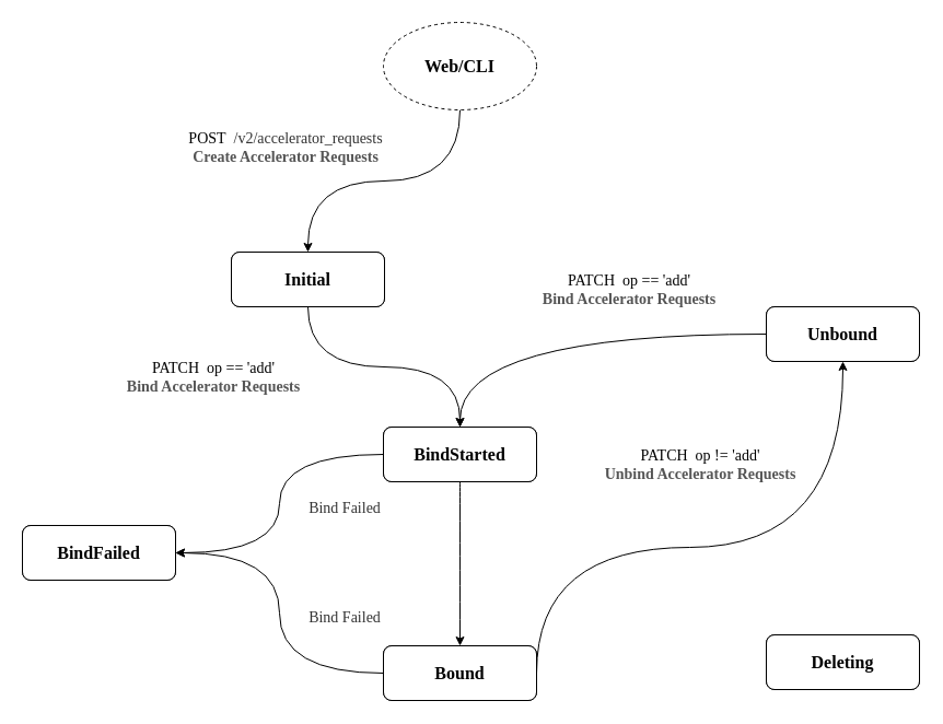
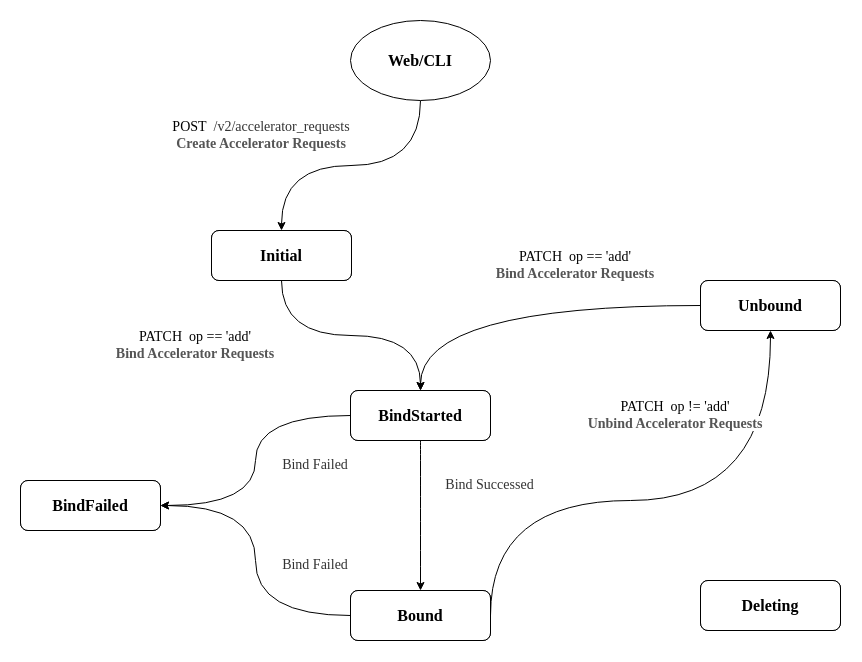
  <mxCell id="0" />
  <mxCell id="1" parent="0" />
  <mxCell id="2" style="edgeStyle=orthogonalEdgeStyle;rounded=0;orthogonalLoop=1;jettySize=auto;html=1;exitX=0.5;exitY=1;exitDx=0;exitDy=0;entryX=0.5;entryY=0;entryDx=0;entryDy=0;curved=1;fontSize=14;fontFamily=Comic Sans MS;strokeWidth=1;" edge="1" parent="1" source="3" target="6"><mxGeometry relative="1" as="geometry" /></mxCell>
  <mxCell id="3" value="&lt;font style=&quot;font-size: 16px;&quot;&gt;Initial&lt;/font&gt;" style="rounded=1;whiteSpace=wrap;html=1;fontSize=16;fontFamily=Comic Sans MS;strokeWidth=1;" parent="1" vertex="1"><mxGeometry x="211" y="230" width="140" height="50" as="geometry" /></mxCell>
  <mxCell id="4" style="edgeStyle=orthogonalEdgeStyle;rounded=0;orthogonalLoop=1;jettySize=auto;html=1;entryX=0.5;entryY=0;entryDx=0;entryDy=0;curved=1;fontSize=14;fontFamily=Comic Sans MS;strokeWidth=1;" edge="1" parent="1" source="6" target="13"><mxGeometry relative="1" as="geometry" /></mxCell>
  <mxCell id="5" style="edgeStyle=orthogonalEdgeStyle;curved=1;rounded=0;orthogonalLoop=1;jettySize=auto;html=1;exitX=0;exitY=0.5;exitDx=0;exitDy=0;entryX=1;entryY=0.5;entryDx=0;entryDy=0;fontFamily=Comic Sans MS;fontSize=14;strokeWidth=1;" edge="1" parent="1" source="6" target="9"><mxGeometry relative="1" as="geometry" /></mxCell>
  <mxCell id="6" value="&lt;font style=&quot;font-size: 16px;&quot;&gt;BindStarted&lt;/font&gt;" style="rounded=1;whiteSpace=wrap;html=1;fontSize=16;fontFamily=Comic Sans MS;strokeWidth=1;" parent="1" vertex="1"><mxGeometry x="350" y="390" width="140" height="50" as="geometry" /></mxCell>
  <mxCell id="7" style="edgeStyle=orthogonalEdgeStyle;curved=1;rounded=0;orthogonalLoop=1;jettySize=auto;html=1;exitX=0;exitY=0.5;exitDx=0;exitDy=0;entryX=0.5;entryY=0;entryDx=0;entryDy=0;fontFamily=Comic Sans MS;fontSize=14;strokeWidth=1;" edge="1" parent="1" source="8" target="6"><mxGeometry relative="1" as="geometry" /></mxCell>
  <mxCell id="8" value="&lt;font style=&quot;font-size: 16px;&quot;&gt;Unbound&lt;/font&gt;" style="rounded=1;whiteSpace=wrap;html=1;fontSize=16;fontFamily=Comic Sans MS;strokeWidth=1;" parent="1" vertex="1"><mxGeometry x="700" y="280" width="140" height="50" as="geometry" /></mxCell>
  <mxCell id="9" value="&lt;font style=&quot;font-size: 16px;&quot;&gt;BindFailed&lt;/font&gt;" style="rounded=1;whiteSpace=wrap;html=1;fontSize=16;fontFamily=Comic Sans MS;strokeWidth=1;" parent="1" vertex="1"><mxGeometry x="20" y="480" width="140" height="50" as="geometry" /></mxCell>
  <mxCell id="10" value="&lt;font style=&quot;font-size: 16px;&quot;&gt;&lt;span style=&quot;font-size: 16px;&quot;&gt;Deleting&lt;/span&gt;&lt;/font&gt;" style="rounded=1;whiteSpace=wrap;html=1;fontSize=16;fontFamily=Comic Sans MS;strokeWidth=1;" parent="1" vertex="1"><mxGeometry x="700" y="580" width="140" height="50" as="geometry" /></mxCell>
  <mxCell id="11" style="edgeStyle=orthogonalEdgeStyle;curved=1;rounded=0;orthogonalLoop=1;jettySize=auto;html=1;exitX=0;exitY=0.5;exitDx=0;exitDy=0;entryX=1;entryY=0.5;entryDx=0;entryDy=0;fontFamily=Comic Sans MS;fontSize=14;strokeWidth=1;" edge="1" parent="1" source="13" target="9"><mxGeometry relative="1" as="geometry" /></mxCell>
  <mxCell id="12" style="edgeStyle=orthogonalEdgeStyle;curved=1;rounded=0;orthogonalLoop=1;jettySize=auto;html=1;exitX=1;exitY=0.5;exitDx=0;exitDy=0;entryX=0.5;entryY=1;entryDx=0;entryDy=0;fontFamily=Comic Sans MS;fontSize=14;strokeWidth=1;" edge="1" parent="1" source="13" target="8"><mxGeometry relative="1" as="geometry"><Array as="points"><mxPoint x="490" y="500" /><mxPoint x="770" y="500" /></Array></mxGeometry></mxCell>
  <mxCell id="13" value="&lt;font style=&quot;font-size: 16px;&quot;&gt;Bound&lt;/font&gt;" style="rounded=1;whiteSpace=wrap;html=1;fontSize=16;fontFamily=Comic Sans MS;strokeWidth=1;" parent="1" vertex="1"><mxGeometry x="350" y="590" width="140" height="50" as="geometry" /></mxCell>
  <mxCell id="14" style="edgeStyle=orthogonalEdgeStyle;curved=1;rounded=0;orthogonalLoop=1;jettySize=auto;html=1;exitX=0.5;exitY=1;exitDx=0;exitDy=0;entryX=0.5;entryY=0;entryDx=0;entryDy=0;fontSize=14;fontFamily=Comic Sans MS;strokeWidth=1;" edge="1" parent="1" source="15" target="3"><mxGeometry relative="1" as="geometry" /></mxCell>
- <mxCell id="15" value="&lt;font style=&quot;font-size: 16px;&quot;&gt;Web/CLI&lt;/font&gt;" style="ellipse;whiteSpace=wrap;html=1;dashed=1;fontSize=16;fontFamily=Comic Sans MS;strokeWidth=1;fontStyle=1" vertex="1" parent="1"><mxGeometry x="350" y="20" width="140" height="80" as="geometry" /></mxCell>
+ <mxCell id="15" value="&lt;font style=&quot;font-size: 16px;&quot;&gt;Web/CLI&lt;/font&gt;" style="ellipse;whiteSpace=wrap;html=1;dashed=0;fontSize=16;fontFamily=Comic Sans MS;strokeWidth=1;fontStyle=1;" vertex="1" parent="1"><mxGeometry x="350" y="20" width="140" height="80" as="geometry" /></mxCell>
  <mxCell id="16" value="&lt;font style=&quot;font-size: 14px;&quot;&gt;POST&amp;nbsp;&amp;nbsp;&lt;span style=&quot;color: rgb(51, 51, 51); text-align: start; background-color: rgb(255, 255, 255); font-size: 14px;&quot;&gt;&lt;font style=&quot;font-size: 14px;&quot;&gt;/v2/accelerator_requests&lt;br style=&quot;font-size: 14px;&quot;&gt;&lt;/font&gt;&lt;/span&gt;&lt;span style=&quot;color: rgb(85, 85, 85); font-weight: 700; text-align: start; background-color: rgb(255, 255, 255); font-size: 14px;&quot;&gt;&lt;font style=&quot;font-size: 14px;&quot;&gt;Create Accelerator Requests&lt;/font&gt;&lt;/span&gt;&lt;/font&gt;&lt;span style=&quot;color: rgb(51, 51, 51); text-align: start; background-color: rgb(255, 255, 255); font-size: 14px;&quot;&gt;&lt;font style=&quot;font-size: 14px;&quot;&gt;&lt;br style=&quot;font-size: 14px;&quot;&gt;&lt;/font&gt;&lt;/span&gt;" style="text;html=1;strokeColor=none;fillColor=none;align=center;verticalAlign=middle;whiteSpace=wrap;rounded=0;fontFamily=Comic Sans MS;fontSize=14;strokeWidth=1;" vertex="1" parent="1"><mxGeometry x="120" y="110" width="282" height="50" as="geometry" /></mxCell>
  <mxCell id="17" value="&lt;div style=&quot;font-size: 14px;&quot;&gt;&lt;/div&gt;&lt;span style=&quot;color: rgb(51, 51, 51); background-color: rgb(255, 255, 255); font-size: 14px;&quot;&gt;&lt;font style=&quot;font-size: 14px;&quot;&gt;&lt;span style=&quot;font-size: 14px;&quot;&gt;Bind Failed&lt;/span&gt;&lt;br style=&quot;font-size: 14px;&quot;&gt;&lt;/font&gt;&lt;/span&gt;" style="text;html=1;strokeColor=none;fillColor=none;align=center;verticalAlign=middle;whiteSpace=wrap;rounded=0;fontFamily=Comic Sans MS;fontSize=14;strokeWidth=1;" vertex="1" parent="1"><mxGeometry x="260" y="440" width="110" height="50" as="geometry" /></mxCell>
  <mxCell id="18" value="&lt;div style=&quot;font-size: 14px;&quot;&gt;&lt;/div&gt;&lt;span style=&quot;color: rgb(51, 51, 51); background-color: rgb(255, 255, 255); font-size: 14px;&quot;&gt;&lt;font style=&quot;font-size: 14px;&quot;&gt;&lt;span style=&quot;font-size: 14px;&quot;&gt;Bind Failed&lt;/span&gt;&lt;br style=&quot;font-size: 14px;&quot;&gt;&lt;/font&gt;&lt;/span&gt;" style="text;html=1;strokeColor=none;fillColor=none;align=center;verticalAlign=middle;whiteSpace=wrap;rounded=0;fontFamily=Comic Sans MS;fontSize=14;strokeWidth=1;" vertex="1" parent="1"><mxGeometry x="260" y="540" width="110" height="50" as="geometry" /></mxCell>
  <mxCell id="19" value="&lt;div style=&quot;font-size: 14px;&quot;&gt;&lt;span style=&quot;background-color: initial; font-size: 14px;&quot;&gt;&lt;font style=&quot;font-size: 14px;&quot;&gt;PATCH&amp;nbsp; op == 'add'&lt;/font&gt;&lt;/span&gt;&lt;/div&gt;&lt;font style=&quot;font-size: 14px;&quot;&gt;&lt;span style=&quot;color: rgb(85, 85, 85); font-weight: 700; background-color: rgb(255, 255, 255); font-size: 14px;&quot;&gt;&lt;font style=&quot;font-size: 14px;&quot;&gt;Bind Accelerator Requests&lt;/font&gt;&lt;/span&gt;&lt;/font&gt;&lt;span style=&quot;color: rgb(51, 51, 51); background-color: rgb(255, 255, 255); font-size: 14px;&quot;&gt;&lt;font style=&quot;font-size: 14px;&quot;&gt;&lt;br style=&quot;font-size: 14px;&quot;&gt;&lt;/font&gt;&lt;/span&gt;" style="text;html=1;strokeColor=none;fillColor=none;align=center;verticalAlign=middle;whiteSpace=wrap;rounded=0;fontFamily=Comic Sans MS;fontSize=14;strokeWidth=1;" vertex="1" parent="1"><mxGeometry x="460" y="240" width="230" height="50" as="geometry" /></mxCell>
  <mxCell id="20" value="&lt;div style=&quot;font-size: 14px;&quot;&gt;&lt;span style=&quot;background-color: initial; font-size: 14px;&quot;&gt;&lt;font style=&quot;font-size: 14px;&quot;&gt;PATCH&amp;nbsp; op == 'add'&lt;/font&gt;&lt;/span&gt;&lt;/div&gt;&lt;font style=&quot;font-size: 14px;&quot;&gt;&lt;span style=&quot;color: rgb(85, 85, 85); font-weight: 700; background-color: rgb(255, 255, 255); font-size: 14px;&quot;&gt;&lt;font style=&quot;font-size: 14px;&quot;&gt;Bind Accelerator Requests&lt;/font&gt;&lt;/span&gt;&lt;/font&gt;&lt;span style=&quot;color: rgb(51, 51, 51); background-color: rgb(255, 255, 255); font-size: 14px;&quot;&gt;&lt;font style=&quot;font-size: 14px;&quot;&gt;&lt;br style=&quot;font-size: 14px;&quot;&gt;&lt;/font&gt;&lt;/span&gt;" style="text;html=1;strokeColor=none;fillColor=none;align=center;verticalAlign=middle;whiteSpace=wrap;rounded=0;fontFamily=Comic Sans MS;fontSize=14;strokeWidth=1;" vertex="1" parent="1"><mxGeometry x="80" y="320" width="230" height="50" as="geometry" /></mxCell>
- <mxCell id="21" value="&lt;div style=&quot;font-size: 14px;&quot;&gt;&lt;span style=&quot;background-color: initial; font-size: 14px;&quot;&gt;&lt;font style=&quot;font-size: 14px;&quot;&gt;PATCH&amp;nbsp; op != 'add'&lt;/font&gt;&lt;/span&gt;&lt;/div&gt;&lt;font style=&quot;font-size: 14px;&quot;&gt;&lt;span style=&quot;color: rgb(85, 85, 85); font-weight: 700; background-color: rgb(255, 255, 255); font-size: 14px;&quot;&gt;&lt;font style=&quot;font-size: 14px;&quot;&gt;Unbind Accelerator Requests&lt;/font&gt;&lt;/span&gt;&lt;/font&gt;&lt;span style=&quot;color: rgb(51, 51, 51); background-color: rgb(255, 255, 255); font-size: 14px;&quot;&gt;&lt;font style=&quot;font-size: 14px;&quot;&gt;&lt;br style=&quot;font-size: 14px;&quot;&gt;&lt;/font&gt;&lt;/span&gt;" style="text;html=1;strokeColor=none;fillColor=none;align=center;verticalAlign=middle;whiteSpace=wrap;rounded=0;fontFamily=Comic Sans MS;fontSize=14;strokeWidth=1;" vertex="1" parent="1"><mxGeometry x="525" y="400" width="230" height="50" as="geometry" /></mxCell>
+ <mxCell id="21" value="&lt;div style=&quot;font-size: 14px;&quot;&gt;&lt;span style=&quot;background-color: initial; font-size: 14px;&quot;&gt;&lt;font style=&quot;font-size: 14px;&quot;&gt;PATCH&amp;nbsp; op != 'add'&lt;/font&gt;&lt;/span&gt;&lt;/div&gt;&lt;font style=&quot;font-size: 14px;&quot;&gt;&lt;span style=&quot;color: rgb(85, 85, 85); font-weight: 700; background-color: rgb(255, 255, 255); font-size: 14px;&quot;&gt;&lt;font style=&quot;font-size: 14px;&quot;&gt;Unbind Accelerator Requests&lt;/font&gt;&lt;/span&gt;&lt;/font&gt;&lt;span style=&quot;color: rgb(51, 51, 51); background-color: rgb(255, 255, 255); font-size: 14px;&quot;&gt;&lt;font style=&quot;font-size: 14px;&quot;&gt;&lt;br style=&quot;font-size: 14px;&quot;&gt;&lt;/font&gt;&lt;/span&gt;" style="text;html=1;strokeColor=none;fillColor=none;align=center;verticalAlign=middle;whiteSpace=wrap;rounded=0;fontFamily=Comic Sans MS;fontSize=14;strokeWidth=1;" vertex="1" parent="1"><mxGeometry x="560" y="390" width="230" height="50" as="geometry" /></mxCell>
+ <mxCell id="22" value="&lt;div style=&quot;font-size: 14px;&quot;&gt;&lt;/div&gt;&lt;span style=&quot;color: rgb(51, 51, 51); background-color: rgb(255, 255, 255); font-size: 14px;&quot;&gt;&lt;font style=&quot;font-size: 14px;&quot;&gt;&lt;span style=&quot;font-size: 14px;&quot;&gt;Bind Successed&lt;/span&gt;&lt;br style=&quot;font-size: 14px;&quot;&gt;&lt;/font&gt;&lt;/span&gt;" style="text;html=1;strokeColor=none;fillColor=none;align=center;verticalAlign=middle;whiteSpace=wrap;rounded=0;fontFamily=Comic Sans MS;fontSize=14;strokeWidth=1;" vertex="1" parent="1"><mxGeometry x="419" y="460" width="141" height="50" as="geometry" /></mxCell>
  <mxCell id="23" value="&lt;font style=&quot;font-size: 16px;&quot;&gt;Unbound&lt;/font&gt;" style="rounded=1;whiteSpace=wrap;html=1;fontSize=16;fontFamily=Comic Sans MS;strokeWidth=1;fontStyle=1" vertex="1" parent="1"><mxGeometry x="700" y="280" width="140" height="50" as="geometry" /></mxCell>
  <mxCell id="24" value="&lt;font style=&quot;font-size: 16px;&quot;&gt;BindStarted&lt;/font&gt;" style="rounded=1;whiteSpace=wrap;html=1;fontSize=16;fontFamily=Comic Sans MS;strokeWidth=1;fontStyle=1" vertex="1" parent="1"><mxGeometry x="350" y="390" width="140" height="50" as="geometry" /></mxCell>
  <mxCell id="25" value="&lt;font style=&quot;font-size: 16px;&quot;&gt;&lt;span style=&quot;font-size: 16px;&quot;&gt;Deleting&lt;/span&gt;&lt;/font&gt;" style="rounded=1;whiteSpace=wrap;html=1;fontSize=16;fontFamily=Comic Sans MS;strokeWidth=1;fontStyle=1" vertex="1" parent="1"><mxGeometry x="700" y="580" width="140" height="50" as="geometry" /></mxCell>
  <mxCell id="26" value="&lt;font style=&quot;font-size: 16px;&quot;&gt;Bound&lt;/font&gt;" style="rounded=1;whiteSpace=wrap;html=1;fontSize=16;fontFamily=Comic Sans MS;strokeWidth=1;fontStyle=1" vertex="1" parent="1"><mxGeometry x="350" y="590" width="140" height="50" as="geometry" /></mxCell>
  <mxCell id="27" value="&lt;font style=&quot;font-size: 16px;&quot;&gt;BindFailed&lt;/font&gt;" style="rounded=1;whiteSpace=wrap;html=1;fontSize=16;fontFamily=Comic Sans MS;strokeWidth=1;fontStyle=1" vertex="1" parent="1"><mxGeometry x="20" y="480" width="140" height="50" as="geometry" /></mxCell>
  <mxCell id="28" value="&lt;font style=&quot;font-size: 16px;&quot;&gt;Initial&lt;/font&gt;" style="rounded=1;whiteSpace=wrap;html=1;fontSize=16;fontFamily=Comic Sans MS;strokeWidth=1;fontStyle=1" vertex="1" parent="1"><mxGeometry x="211" y="230" width="140" height="50" as="geometry" /></mxCell>
